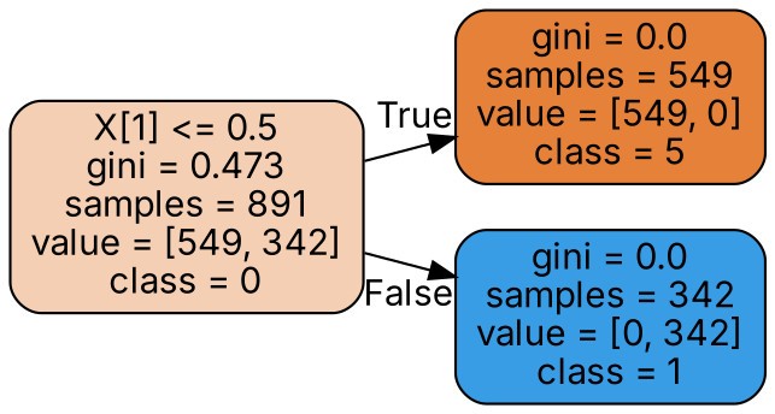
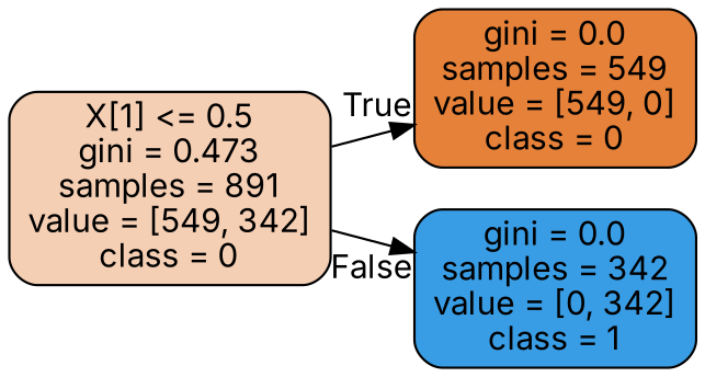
  digraph {
    rankdir=LR
    fontname=Inter
    node [color=black fontname=Inter shape=box style="filled, rounded"]
    edge [fontname=Inter labeldistance=2.5]
    n1 [fillcolor="#e5813960" label="X[1] <= 0.5\ngini = 0.473\nsamples = 891\nvalue = [549, 342]\nclass = 0"]
-   n2 [fillcolor="#e58139ff" label="gini = 0.0\nsamples = 549\nvalue = [549, 0]\nclass = 5"]
+   n2 [fillcolor="#e58139ff" label="gini = 0.0\nsamples = 549\nvalue = [549, 0]\nclass = 0"]
    n3 [fillcolor="#399de5ff" label="gini = 0.0\nsamples = 342\nvalue = [0, 342]\nclass = 1"]
    n1 -> n2 [headlabel=True labelangle=45]
    n1 -> n3 [headlabel=False labelangle=-45]
  }
